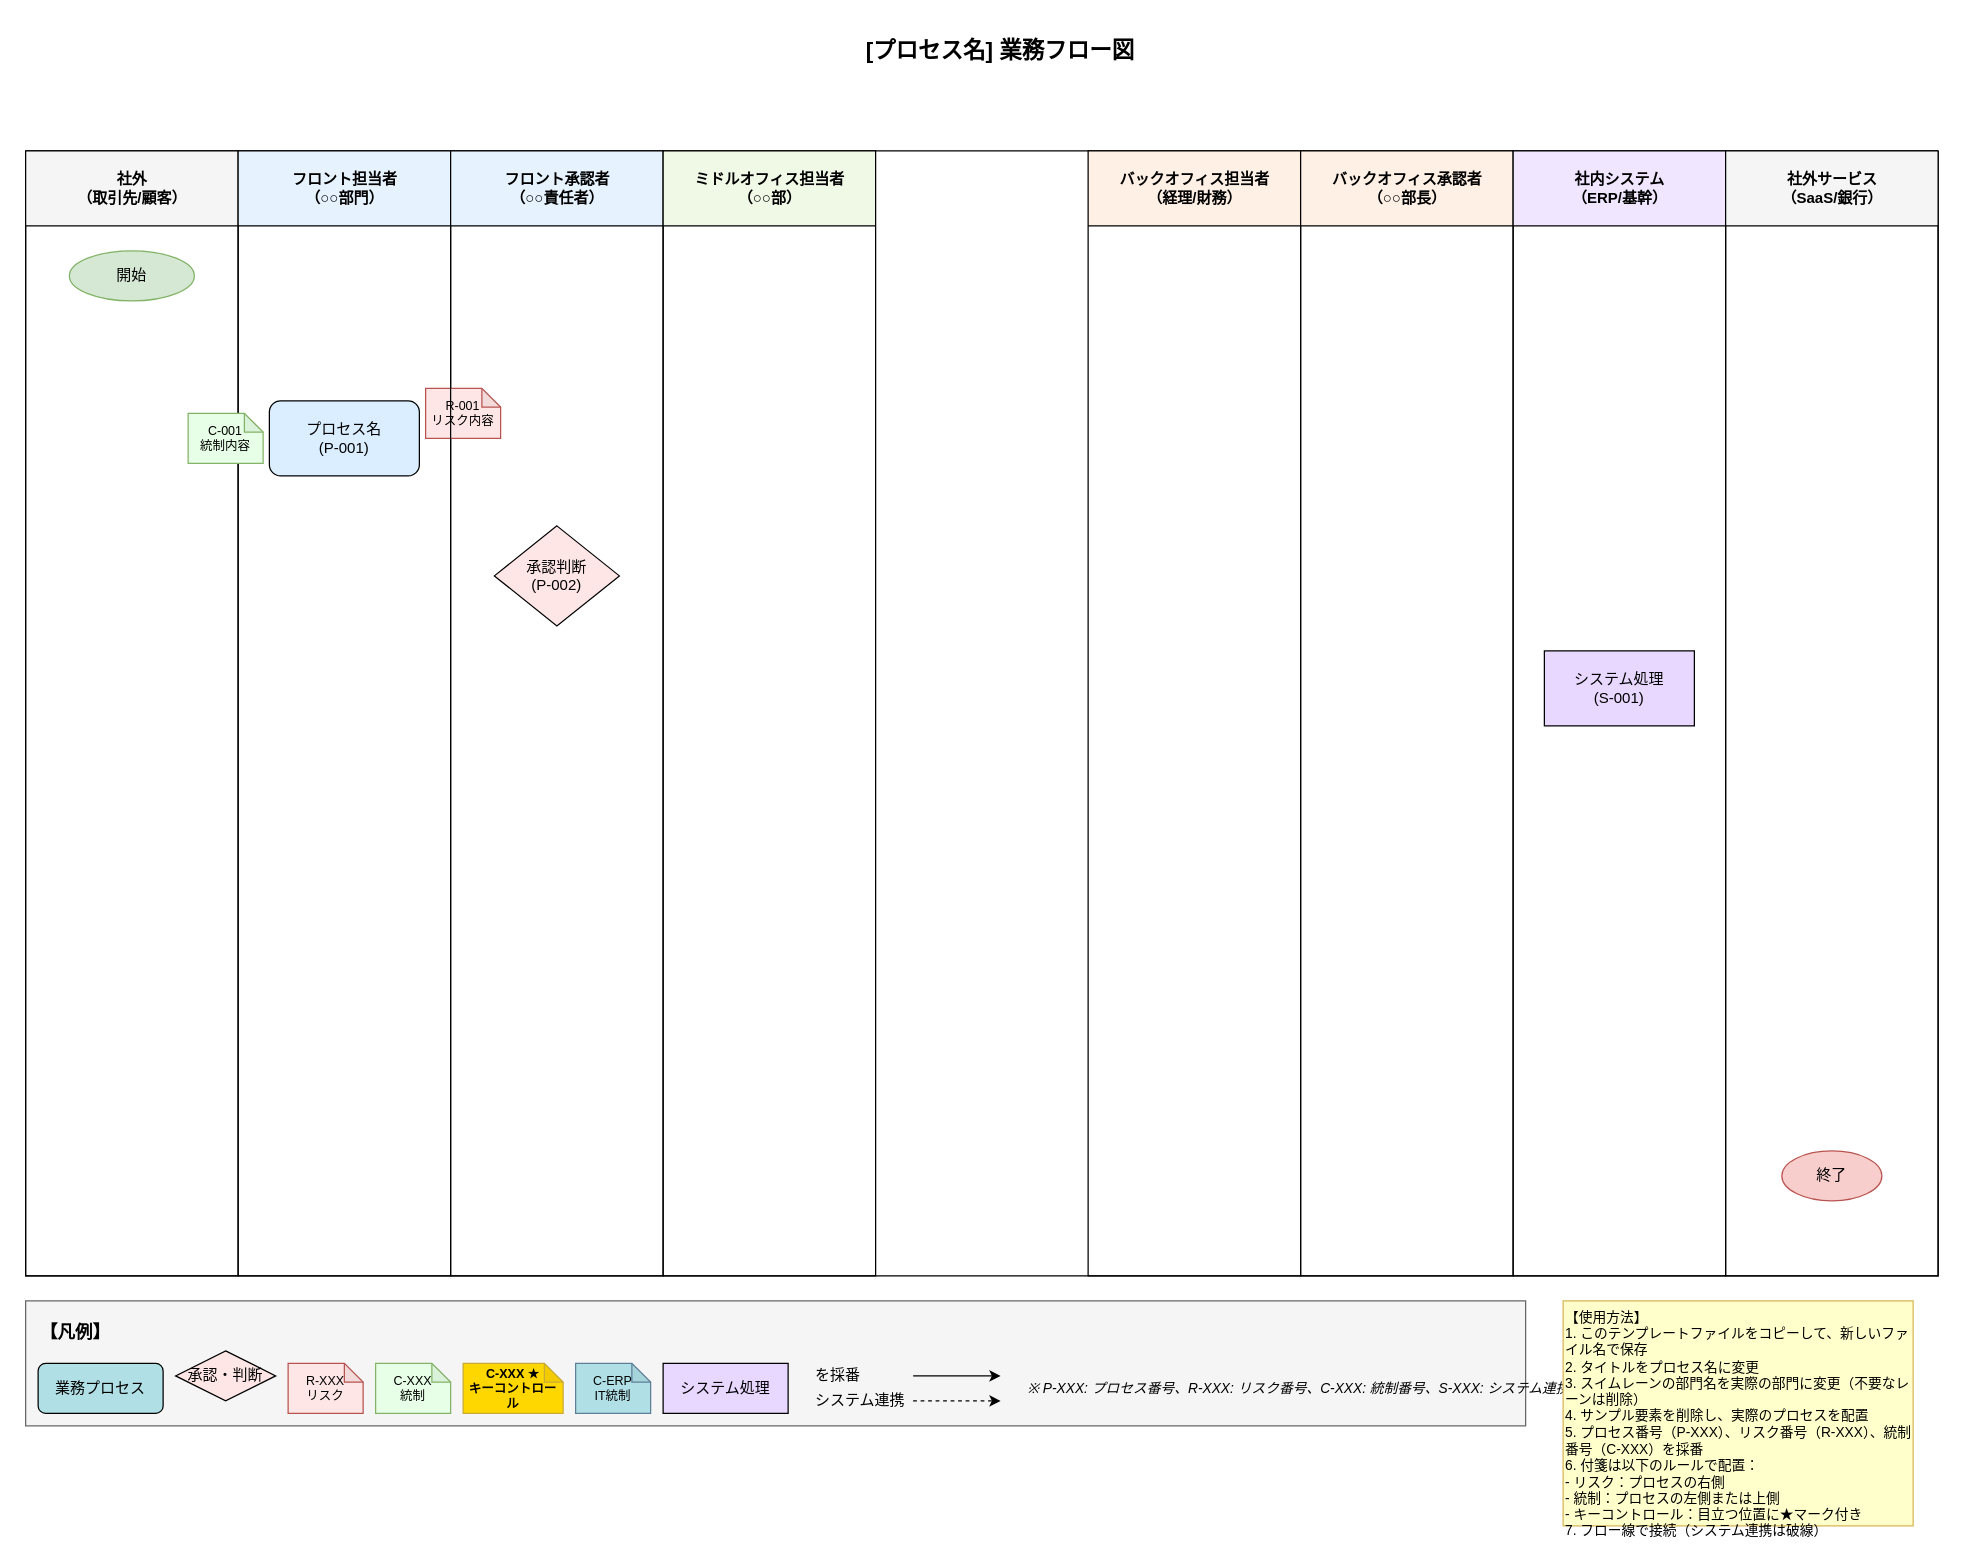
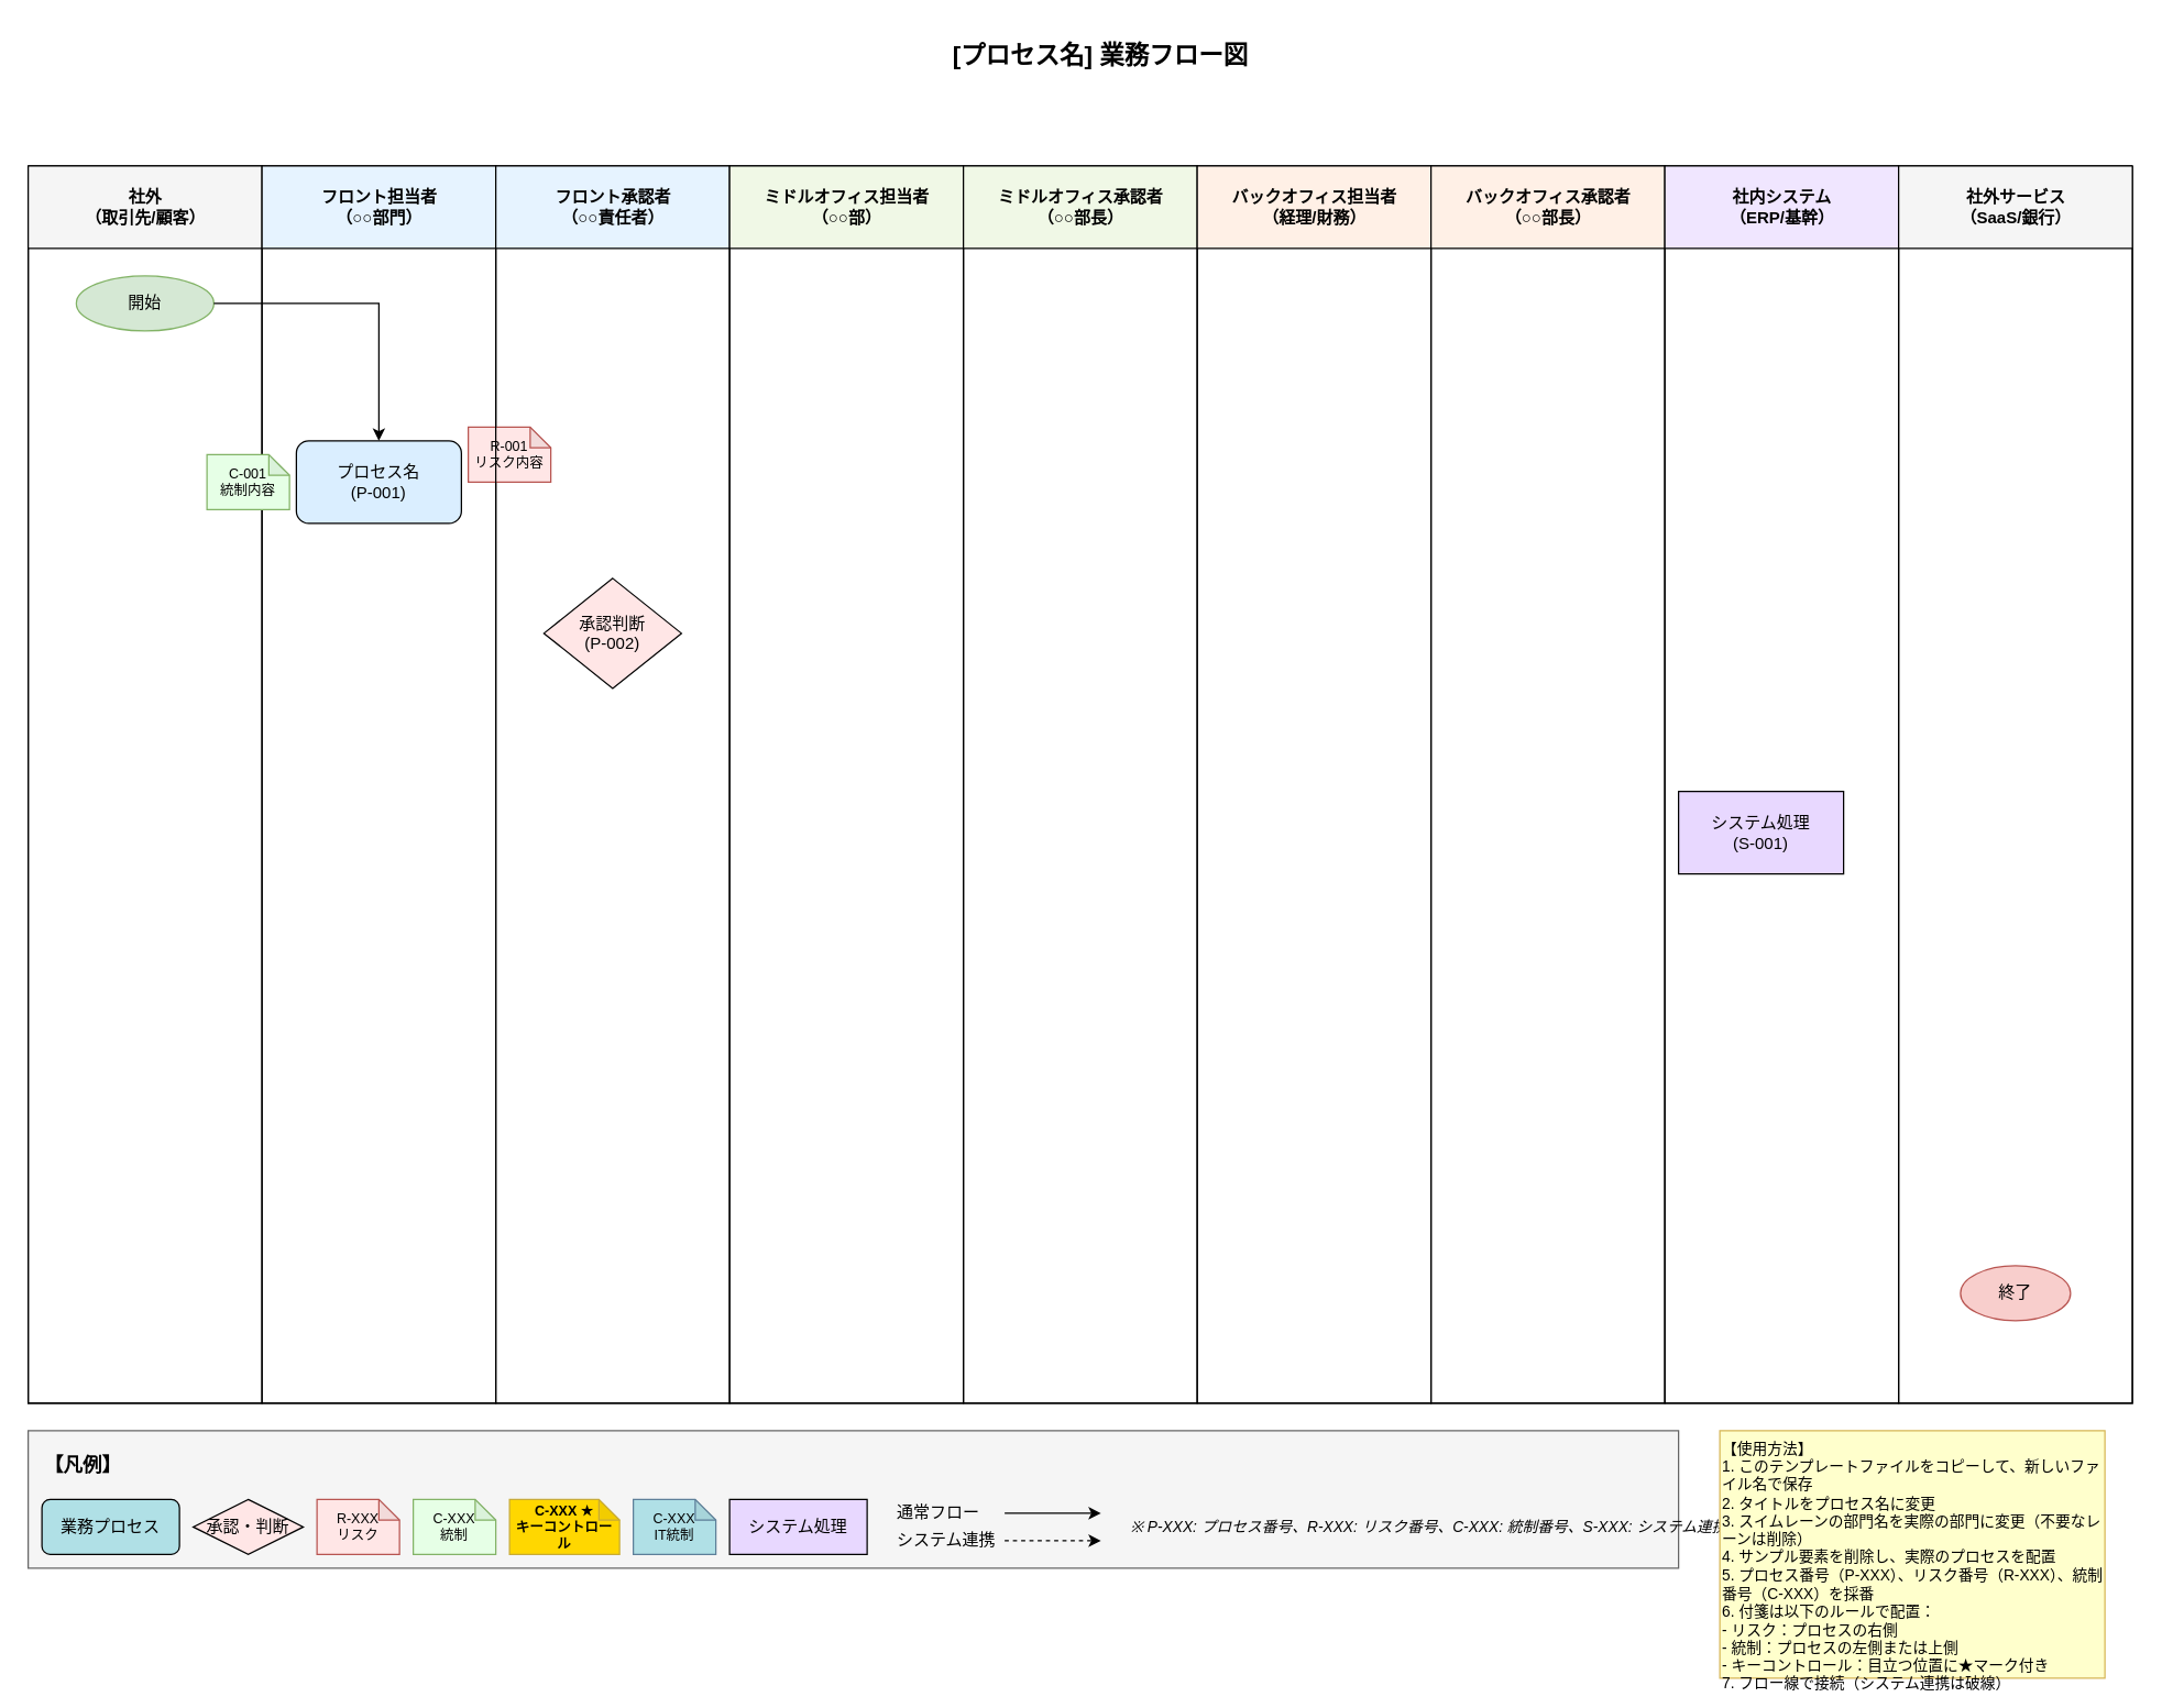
  <mxCell id="0" />
  <mxCell id="1" parent="0" />
  <mxCell id="2" value="[プロセス名] 業務フロー図" style="text;html=1;strokeColor=none;fillColor=none;align=center;verticalAlign=middle;whiteSpace=wrap;rounded=0;fontSize=18;fontStyle=1" parent="1" vertex="1"><mxGeometry x="600" y="20" width="400" height="40" as="geometry" /></mxCell>
  <mxCell id="3" value="" style="swimlane;startSize=0;" parent="1" vertex="1"><mxGeometry x="20" y="120" width="1530" height="900" as="geometry" /></mxCell>
  <mxCell id="4" value="社外&lt;br&gt;（取引先/顧客）" style="swimlane;html=1;startSize=60;fillColor=#F5F5F5;" parent="3" vertex="1"><mxGeometry width="170" height="900" as="geometry" /></mxCell>
  <mxCell id="5" value="開始" style="ellipse;whiteSpace=wrap;html=1;fillColor=#D5E8D4;strokeColor=#82B366;" parent="4" vertex="1"><mxGeometry x="35" y="80" width="100" height="40" as="geometry" /></mxCell>
  <mxCell id="6" value="フロント担当者&lt;br&gt;（○○部門）" style="swimlane;html=1;startSize=60;fillColor=#E6F3FF;" parent="3" vertex="1"><mxGeometry x="170" width="170" height="900" as="geometry" /></mxCell>
  <mxCell id="7" value="プロセス名&lt;br&gt;(P-001)" style="rounded=1;whiteSpace=wrap;html=1;fillColor=#DAEEFF;strokeColor=#000000;" parent="6" vertex="1"><mxGeometry x="25" y="200" width="120" height="60" as="geometry" /></mxCell>
  <mxCell id="8" value="R-001&lt;br&gt;リスク内容" style="shape=note;whiteSpace=wrap;html=1;backgroundOutline=1;darkOpacity=0.05;fillColor=#FFE6E6;strokeColor=#B85450;size=15;fontSize=10;" parent="6" vertex="1"><mxGeometry x="150" y="190" width="60" height="40" as="geometry" /></mxCell>
  <mxCell id="9" value="C-001&lt;br&gt;統制内容" style="shape=note;whiteSpace=wrap;html=1;backgroundOutline=1;darkOpacity=0.05;fillColor=#E6FFE6;strokeColor=#82B366;size=15;fontSize=10;" parent="6" vertex="1"><mxGeometry x="-40" y="210" width="60" height="40" as="geometry" /></mxCell>
  <mxCell id="10" value="フロント承認者&lt;br&gt;（○○責任者）" style="swimlane;html=1;startSize=60;fillColor=#E6F3FF;" parent="3" vertex="1"><mxGeometry x="340" width="170" height="900" as="geometry" /></mxCell>
  <mxCell id="11" value="承認判断&lt;br&gt;(P-002)" style="rhombus;whiteSpace=wrap;html=1;fillColor=#FFE6E6;" parent="10" vertex="1"><mxGeometry x="35" y="300" width="100" height="80" as="geometry" /></mxCell>
  <mxCell id="12" value="ミドルオフィス担当者&lt;br&gt;（○○部）" style="swimlane;html=1;startSize=60;fillColor=#F0F8E6;" parent="3" vertex="1"><mxGeometry x="510" width="170" height="900" as="geometry" /></mxCell>
+ <mxCell id="13" value="ミドルオフィス承認者&lt;br&gt;（○○部長）" style="swimlane;html=1;startSize=60;fillColor=#F0F8E6;" parent="3" vertex="1"><mxGeometry x="680" width="170" height="900" as="geometry" /></mxCell>
  <mxCell id="14" value="バックオフィス担当者&lt;br&gt;（経理/財務）" style="swimlane;html=1;startSize=60;fillColor=#FFF0E6;" parent="3" vertex="1"><mxGeometry x="850" width="170" height="900" as="geometry" /></mxCell>
  <mxCell id="15" value="バックオフィス承認者&lt;br&gt;（○○部長）" style="swimlane;html=1;startSize=60;fillColor=#FFF0E6;" parent="3" vertex="1"><mxGeometry x="1020" width="170" height="900" as="geometry" /></mxCell>
  <mxCell id="16" value="社内システム&lt;br&gt;（ERP/基幹）" style="swimlane;html=1;startSize=60;fillColor=#F0E6FF;" parent="3" vertex="1"><mxGeometry x="1190" width="170" height="900" as="geometry" /></mxCell>
- <mxCell id="17" value="システム処理&lt;br&gt;(S-001)" style="rectangle;whiteSpace=wrap;html=1;fillColor=#E8D8FF;strokeColor=#000000;" parent="16" vertex="1"><mxGeometry x="25" y="400" width="120" height="60" as="geometry" /></mxCell>
+ <mxCell id="17" value="システム処理&lt;br&gt;(S-001)" style="rectangle;whiteSpace=wrap;html=1;fillColor=#E8D8FF;strokeColor=#000000;" parent="16" vertex="1"><mxGeometry x="10" y="455" width="120" height="60" as="geometry" /></mxCell>
  <mxCell id="18" value="社外サービス&lt;br&gt;（SaaS/銀行）" style="swimlane;html=1;startSize=60;fillColor=#F5F5F5;" parent="3" vertex="1"><mxGeometry x="1360" width="170" height="900" as="geometry" /></mxCell>
  <mxCell id="19" value="終了" style="ellipse;whiteSpace=wrap;html=1;fillColor=#F8CECC;strokeColor=#B85450;" parent="18" vertex="1"><mxGeometry x="45" y="800" width="80" height="40" as="geometry" /></mxCell>
+ <mxCell id="20" style="edgeStyle=orthogonalEdgeStyle;rounded=0;orthogonalLoop=1;jettySize=auto;html=1;" parent="1" source="5" target="7" edge="1"><mxGeometry relative="1" as="geometry" /></mxCell>
  <mxCell id="21" value="" style="rounded=0;whiteSpace=wrap;html=1;fillColor=#F5F5F5;strokeColor=#666666;strokeWidth=1;" parent="1" vertex="1"><mxGeometry x="20" y="1040" width="1200" height="100" as="geometry" /></mxCell>
  <mxCell id="22" value="【凡例】" style="text;html=1;fontSize=14;fontStyle=1;verticalAlign=middle;align=left;" parent="1" vertex="1"><mxGeometry x="30" y="1050" width="100" height="30" as="geometry" /></mxCell>
  <mxCell id="23" value="業務プロセス" style="rounded=1;whiteSpace=wrap;html=1;fillColor=#b0e0e6;" parent="1" vertex="1"><mxGeometry x="30" y="1090" width="100" height="40" as="geometry" /></mxCell>
- <mxCell id="24" value="承認・判断" style="rhombus;whiteSpace=wrap;html=1;fillColor=#FFE6E6;" parent="1" vertex="1"><mxGeometry x="140" y="1080" width="80" height="40" as="geometry" /></mxCell>
+ <mxCell id="24" value="承認・判断" style="rhombus;whiteSpace=wrap;html=1;fillColor=#FFE6E6;" parent="1" vertex="1"><mxGeometry x="140" y="1090" width="80" height="40" as="geometry" /></mxCell>
  <mxCell id="25" value="R-XXX&lt;br&gt;リスク" style="shape=note;whiteSpace=wrap;html=1;backgroundOutline=1;darkOpacity=0.05;fillColor=#FFE6E6;strokeColor=#B85450;size=15;fontSize=10;" parent="1" vertex="1"><mxGeometry x="230" y="1090" width="60" height="40" as="geometry" /></mxCell>
  <mxCell id="26" value="C-XXX&lt;br&gt;統制" style="shape=note;whiteSpace=wrap;html=1;backgroundOutline=1;darkOpacity=0.05;fillColor=#E6FFE6;strokeColor=#82B366;size=15;fontSize=10;" parent="1" vertex="1"><mxGeometry x="300" y="1090" width="60" height="40" as="geometry" /></mxCell>
  <mxCell id="27" value="C-XXX ★&lt;br&gt;キーコントロール" style="shape=note;whiteSpace=wrap;html=1;backgroundOutline=1;darkOpacity=0.05;fillColor=#FFD700;strokeColor=#C8AB37;size=15;fontSize=10;fontStyle=1;" parent="1" vertex="1"><mxGeometry x="370" y="1090" width="80" height="40" as="geometry" /></mxCell>
- <mxCell id="28" value="C-ERP&lt;br&gt;IT統制" style="shape=note;whiteSpace=wrap;html=1;backgroundOutline=1;darkOpacity=0.05;fillColor=#B0E0E6;strokeColor=#5D7F99;size=15;fontSize=10;" parent="1" vertex="1"><mxGeometry x="460" y="1090" width="60" height="40" as="geometry" /></mxCell>
+ <mxCell id="28" value="C-XXX&lt;br&gt;IT統制" style="shape=note;whiteSpace=wrap;html=1;backgroundOutline=1;darkOpacity=0.05;fillColor=#B0E0E6;strokeColor=#5D7F99;size=15;fontSize=10;" parent="1" vertex="1"><mxGeometry x="460" y="1090" width="60" height="40" as="geometry" /></mxCell>
  <mxCell id="29" value="システム処理" style="rectangle;whiteSpace=wrap;html=1;fillColor=#E8D8FF;" parent="1" vertex="1"><mxGeometry x="530" y="1090" width="100" height="40" as="geometry" /></mxCell>
- <mxCell id="30" value="を採番" style="text;html=1;fontSize=12;verticalAlign=middle;align=left;" parent="1" vertex="1"><mxGeometry x="650" y="1090" width="80" height="20" as="geometry" /></mxCell>
+ <mxCell id="30" value="通常フロー" style="text;html=1;fontSize=12;verticalAlign=middle;align=left;" parent="1" vertex="1"><mxGeometry x="650" y="1090" width="80" height="20" as="geometry" /></mxCell>
  <mxCell id="31" value="" style="endArrow=classic;html=1;strokeWidth=1;" parent="1" edge="1"><mxGeometry width="50" height="50" relative="1" as="geometry"><mxPoint x="730" y="1100" as="sourcePoint" /><mxPoint x="800" y="1100" as="targetPoint" /></mxGeometry></mxCell>
  <mxCell id="32" value="システム連携" style="text;html=1;fontSize=12;verticalAlign=middle;align=left;" parent="1" vertex="1"><mxGeometry x="650" y="1110" width="80" height="20" as="geometry" /></mxCell>
  <mxCell id="33" value="" style="endArrow=classic;html=1;strokeWidth=1;dashed=1;" parent="1" edge="1"><mxGeometry width="50" height="50" relative="1" as="geometry"><mxPoint x="730" y="1120" as="sourcePoint" /><mxPoint x="800" y="1120" as="targetPoint" /></mxGeometry></mxCell>
  <mxCell id="34" value="※ P-XXX: プロセス番号、R-XXX: リスク番号、C-XXX: 統制番号、S-XXX: システム連携番号は業務記述書と対応" style="text;html=1;fontSize=11;verticalAlign=middle;align=left;fontStyle=2;" parent="1" vertex="1"><mxGeometry x="820" y="1095" width="380" height="30" as="geometry" /></mxCell>
  <mxCell id="35" value="【使用方法】&#10;1. このテンプレートファイルをコピーして、新しいファイル名で保存&#10;2. タイトルをプロセス名に変更&#10;3. スイムレーンの部門名を実際の部門に変更（不要なレーンは削除）&#10;4. サンプル要素を削除し、実際のプロセスを配置&#10;5. プロセス番号（P-XXX）、リスク番号（R-XXX）、統制番号（C-XXX）を採番&#10;6. 付箋は以下のルールで配置：&#10;   - リスク：プロセスの右側&#10;   - 統制：プロセスの左側または上側&#10;   - キーコントロール：目立つ位置に★マーク付き&#10;7. フロー線で接続（システム連携は破線）" style="text;html=1;fontSize=11;verticalAlign=top;align=left;fillColor=#FFFFCC;strokeColor=#D6B656;whiteSpace=wrap;" parent="1" vertex="1"><mxGeometry x="1250" y="1040" width="280" height="180" as="geometry" /></mxCell>
